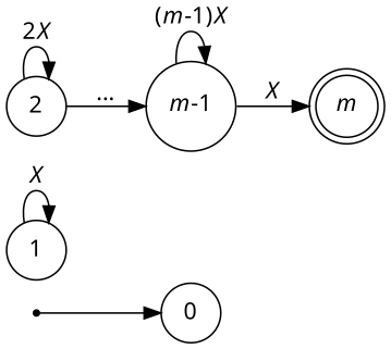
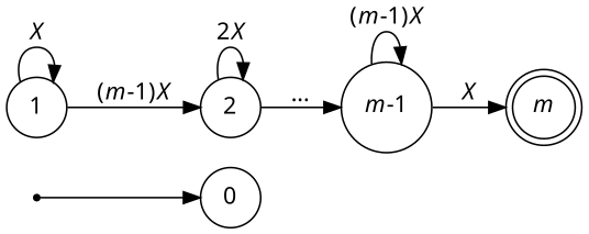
  digraph {
    fontname="Noto Sans"
    rankdir=LR
    node [fontname="Noto Sans" shape=circle]
    edge [fontname="Noto Sans"]
    n1 [label=<0>]
    n2 [label=<1>]
    n3 [label=<2>]
    n4 [label=<<i>m</i>-1>]
    n5 [label=<<i>m</i>> shape=doublecircle]
    n6 [label=<<i>m</i>> shape=point]
    n2 -> n2 [label=<<i>X</i>>]
+   n2 -> n3 [label=<(<i>m</i>-1)<i>X</i>>]
    n3 -> n3 [label=<2<i>X</i>>]
    n3 -> n4 [label="..."]
    n4 -> n4 [label=<(<i>m</i>-1)<i>X</i>>]
    n4 -> n5 [label=<<i>X</i>>]
    n6 -> n1
  }
